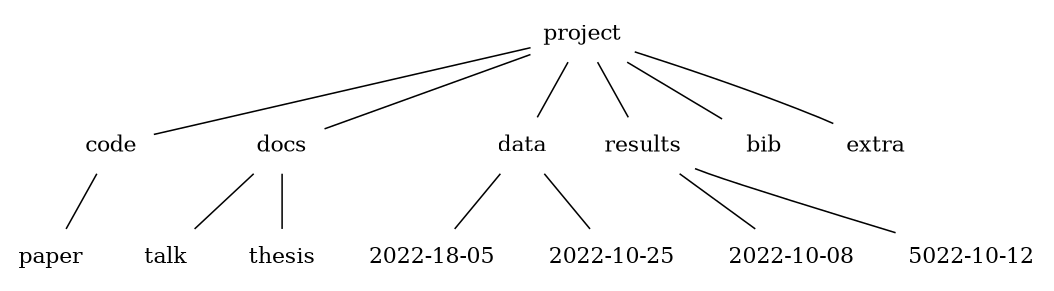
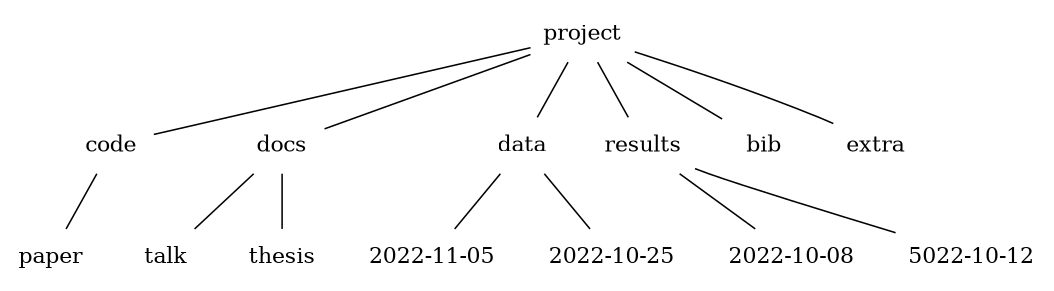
  digraph {
    rankdir=BT
    node [shape=none]
    edge [arrowhead=none]
    paper
    code
    docs
    project
    talk
    thesis
-   "2022-11-05" [label="2022-18-05"]
+   "2022-11-05"
    data
    "2022-10-25"
    "2022-10-08"
    results
    n12 [label="5022-10-12"]
    bib
    extra
    paper -> code
    code -> project
    docs -> project
    talk -> docs
    thesis -> docs
    "2022-11-05" -> data
    data -> project
    "2022-10-25" -> data
    "2022-10-08" -> results
    results -> project
    n12 -> results
    bib -> project
    extra -> project
  }
